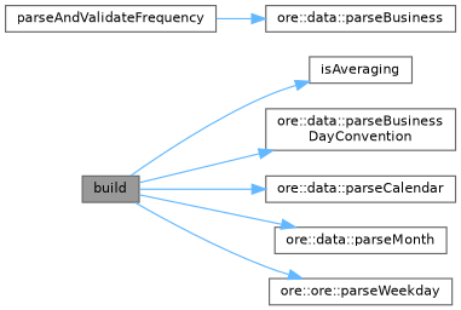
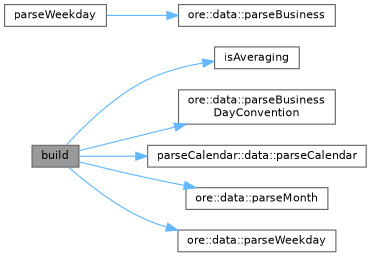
  digraph {
    rankdir=LR
    node [color=grey40 fillcolor=white fontname=Helvetica fontsize=10 shape=box style=filled]
    edge [color=steelblue1 fontname=Helvetica fontsize=10 labelfontname=Helvetica labelfontsize=10 style=solid]
    n1 [color=gray40 fillcolor=grey60 fontcolor=black height=0.2 label=build width=0.4]
    n2 [height=0.2 label=isAveraging width=0.4]
    n3 [height=0.2 label="ore::data::parseBusiness\lDayConvention" width=0.4]
-   n4 [height=0.2 label="ore::data::parseCalendar" width=0.4]
+   n4 [height=0.2 label="parseCalendar::data::parseCalendar" width=0.4]
    n5 [height=0.2 label="ore::data::parseMonth" width=0.4]
-   n6 [height=0.2 label="ore::ore::parseWeekday" width=0.4]
-   n7 [height=0.2 label=parseAndValidateFrequency width=0.4]
+   n6 [height=0.2 label="ore::data::parseWeekday" width=0.4]
+   n7 [height=0.2 label=parseWeekday width=0.4]
    n8 [height=0.2 label="ore::data::parseBusiness" width=0.4]
    n1 -> n2
    n1 -> n3
    n1 -> n4
    n1 -> n5
    n1 -> n6
    n7 -> n8
  }
